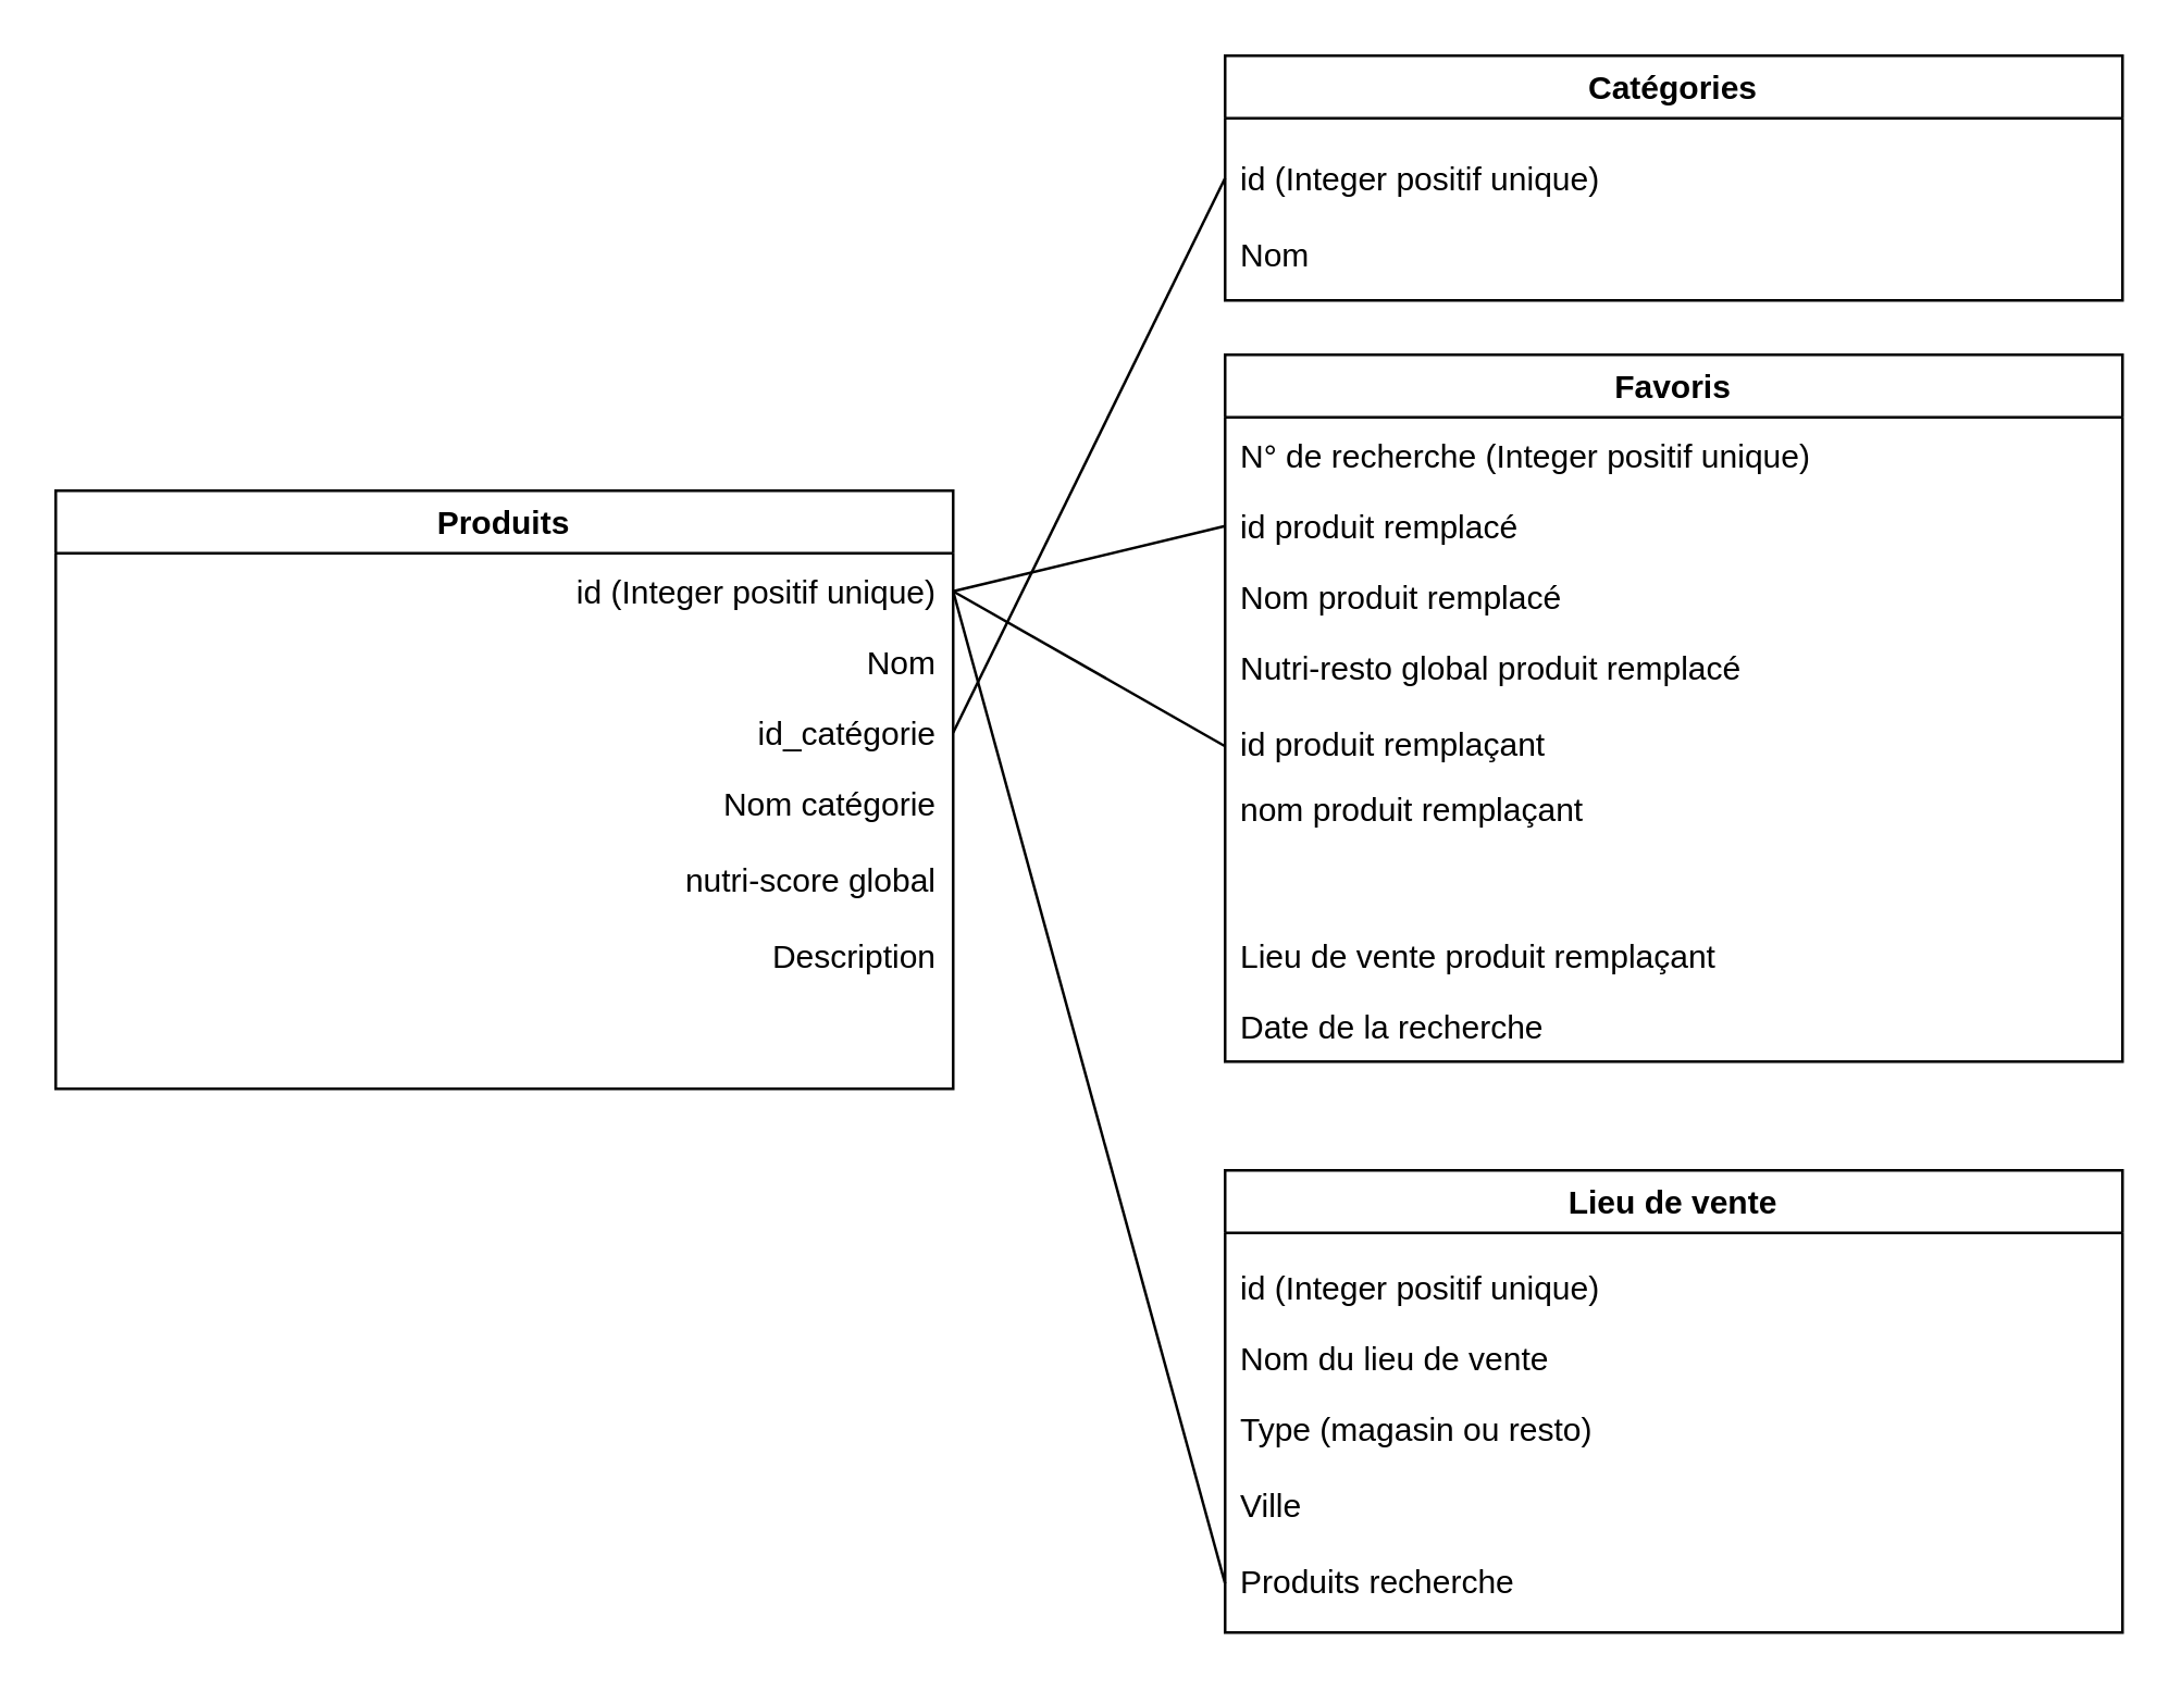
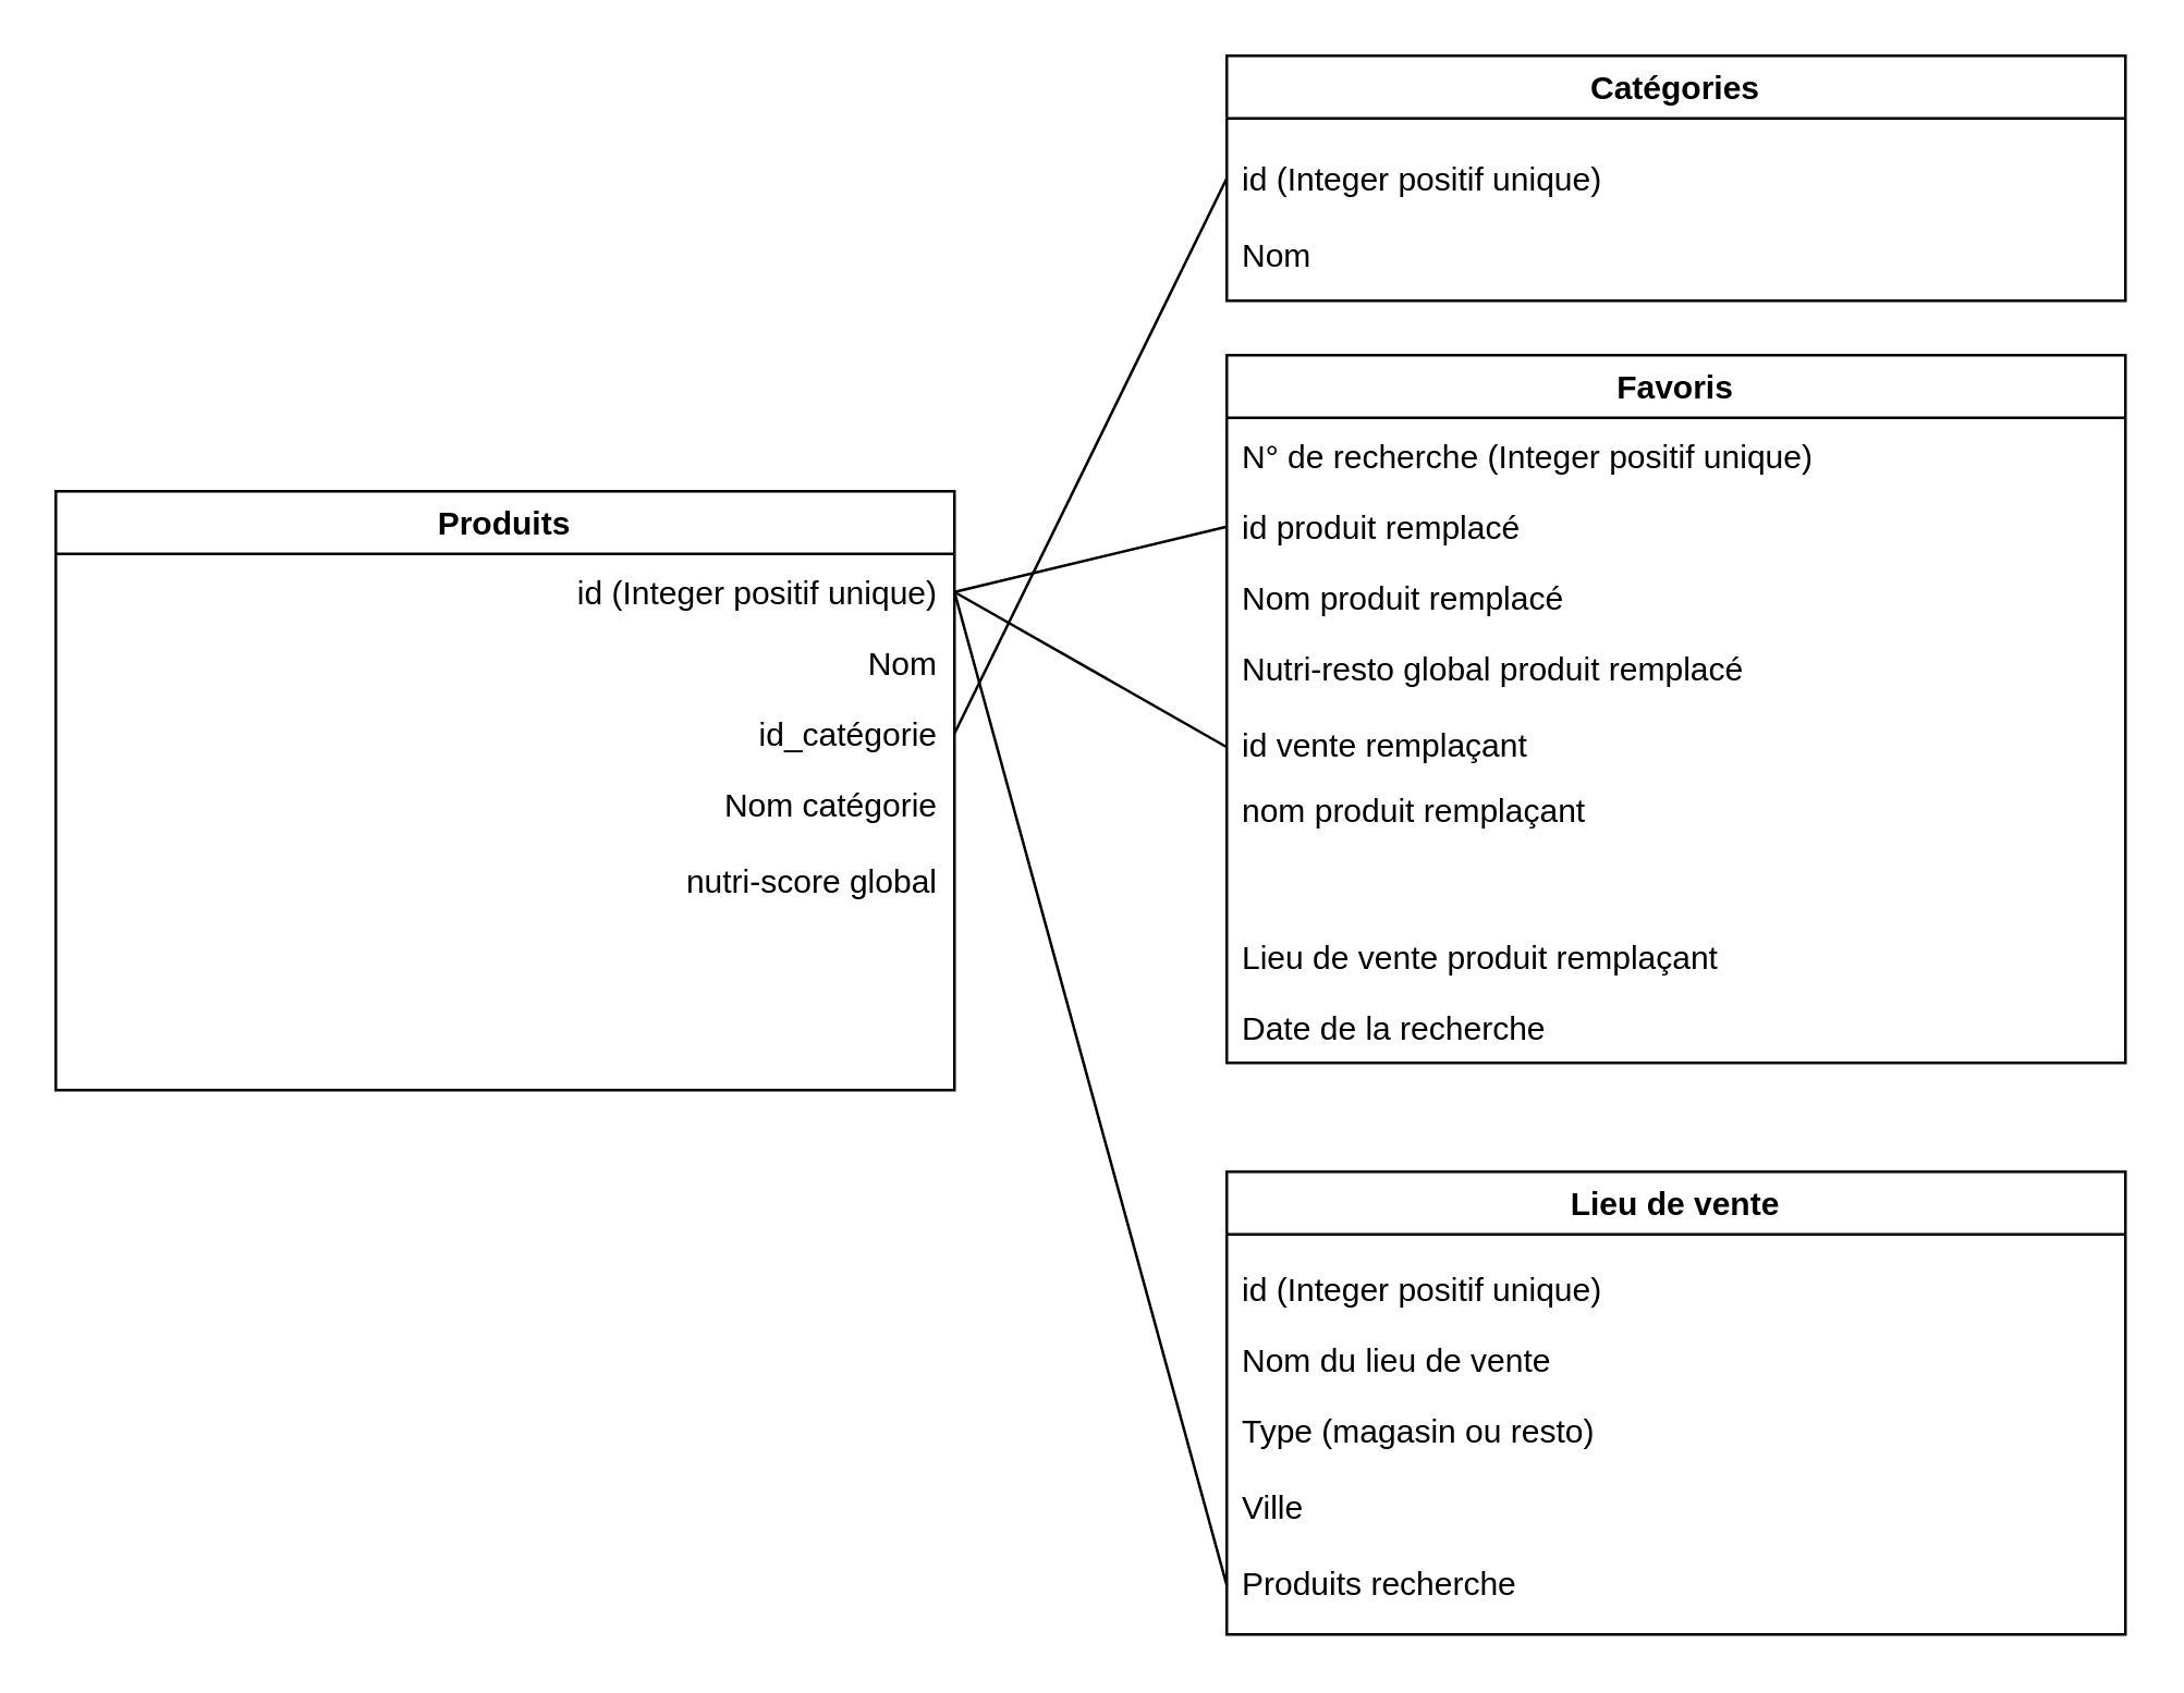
  <mxCell id="0" />
  <mxCell id="1" parent="0" />
  <mxCell id="2" value="Produits" style="swimlane;" vertex="1" parent="1"><mxGeometry x="20" y="180" width="330" height="220" as="geometry" /></mxCell>
  <mxCell id="3" value="Nom" style="text;strokeColor=none;fillColor=none;align=right;verticalAlign=top;spacingLeft=4;spacingRight=4;overflow=hidden;rotatable=0;points=[[0,0.5],[1,0.5]];portConstraint=eastwest;" vertex="1" parent="2"><mxGeometry y="50" width="330" height="26" as="geometry" /></mxCell>
  <mxCell id="4" value="id_catégorie" style="text;strokeColor=none;fillColor=none;align=right;verticalAlign=top;spacingLeft=4;spacingRight=4;overflow=hidden;rotatable=0;points=[[0,0.5],[1,0.5]];portConstraint=eastwest;" vertex="1" parent="2"><mxGeometry y="76" width="330" height="26" as="geometry" /></mxCell>
  <mxCell id="5" value="nutri-score global" style="text;strokeColor=none;fillColor=none;align=right;verticalAlign=top;spacingLeft=4;spacingRight=4;overflow=hidden;rotatable=0;points=[[0,0.5],[1,0.5]];portConstraint=eastwest;" vertex="1" parent="2"><mxGeometry y="130" width="330" height="28" as="geometry" /></mxCell>
  <mxCell id="6" value="id (Integer positif unique)" style="text;strokeColor=none;fillColor=none;align=right;verticalAlign=top;spacingLeft=4;spacingRight=4;overflow=hidden;rotatable=0;points=[[0,0.5],[1,0.5]];portConstraint=eastwest;" vertex="1" parent="2"><mxGeometry y="24" width="330" height="26" as="geometry" /></mxCell>
  <mxCell id="7" value="Nom catégorie" style="text;strokeColor=none;fillColor=none;align=right;verticalAlign=top;spacingLeft=4;spacingRight=4;overflow=hidden;rotatable=0;points=[[0,0.5],[1,0.5]];portConstraint=eastwest;" vertex="1" parent="2"><mxGeometry y="102" width="330" height="28" as="geometry" /></mxCell>
- <mxCell id="8" value="Description" style="text;strokeColor=none;fillColor=none;align=right;verticalAlign=top;spacingLeft=4;spacingRight=4;overflow=hidden;rotatable=0;points=[[0,0.5],[1,0.5]];portConstraint=eastwest;" vertex="1" parent="2"><mxGeometry y="158" width="330" height="28" as="geometry" /></mxCell>
  <mxCell id="9" value="Catégories" style="swimlane;" vertex="1" parent="1"><mxGeometry x="450" y="20" width="330" height="90" as="geometry" /></mxCell>
  <mxCell id="10" value="Nom" style="text;strokeColor=none;fillColor=none;align=left;verticalAlign=top;spacingLeft=4;spacingRight=4;overflow=hidden;rotatable=0;points=[[0,0.5],[1,0.5]];portConstraint=eastwest;" vertex="1" parent="9"><mxGeometry y="60" width="330" height="26" as="geometry" /></mxCell>
  <mxCell id="11" value="id (Integer positif unique)" style="text;strokeColor=none;fillColor=none;align=left;verticalAlign=top;spacingLeft=4;spacingRight=4;overflow=hidden;rotatable=0;points=[[0,0.5],[1,0.5]];portConstraint=eastwest;" vertex="1" parent="9"><mxGeometry y="32" width="330" height="26" as="geometry" /></mxCell>
  <mxCell id="12" value="Lieu de vente" style="swimlane;" vertex="1" parent="1"><mxGeometry x="450" y="430" width="330" height="170" as="geometry" /></mxCell>
  <mxCell id="13" value="Nom du lieu de vente" style="text;strokeColor=none;fillColor=none;align=left;verticalAlign=top;spacingLeft=4;spacingRight=4;overflow=hidden;rotatable=0;points=[[0,0.5],[1,0.5]];portConstraint=eastwest;" vertex="1" parent="12"><mxGeometry y="56" width="330" height="26" as="geometry" /></mxCell>
  <mxCell id="14" value="Type (magasin ou resto)" style="text;strokeColor=none;fillColor=none;align=left;verticalAlign=top;spacingLeft=4;spacingRight=4;overflow=hidden;rotatable=0;points=[[0,0.5],[1,0.5]];portConstraint=eastwest;" vertex="1" parent="12"><mxGeometry y="82" width="330" height="28" as="geometry" /></mxCell>
  <mxCell id="15" value="id (Integer positif unique)" style="text;strokeColor=none;fillColor=none;align=left;verticalAlign=top;spacingLeft=4;spacingRight=4;overflow=hidden;rotatable=0;points=[[0,0.5],[1,0.5]];portConstraint=eastwest;" vertex="1" parent="12"><mxGeometry y="30" width="330" height="26" as="geometry" /></mxCell>
  <mxCell id="16" value="Ville" style="text;strokeColor=none;fillColor=none;align=left;verticalAlign=top;spacingLeft=4;spacingRight=4;overflow=hidden;rotatable=0;points=[[0,0.5],[1,0.5]];portConstraint=eastwest;" vertex="1" parent="12"><mxGeometry y="110" width="330" height="28" as="geometry" /></mxCell>
  <mxCell id="17" value="Produits recherche" style="text;strokeColor=none;fillColor=none;align=left;verticalAlign=top;spacingLeft=4;spacingRight=4;overflow=hidden;rotatable=0;points=[[0,0.5],[1,0.5]];portConstraint=eastwest;" vertex="1" parent="12"><mxGeometry y="138" width="330" height="28" as="geometry" /></mxCell>
  <mxCell id="18" value="Favoris" style="swimlane;" vertex="1" parent="1"><mxGeometry x="450" y="130" width="330" height="260" as="geometry" /></mxCell>
  <mxCell id="19" value="Nom produit remplacé" style="text;strokeColor=none;fillColor=none;align=left;verticalAlign=top;spacingLeft=4;spacingRight=4;overflow=hidden;rotatable=0;points=[[0,0.5],[1,0.5]];portConstraint=eastwest;" vertex="1" parent="18"><mxGeometry y="76" width="330" height="26" as="geometry" /></mxCell>
- <mxCell id="20" value="id produit remplaçant" style="text;strokeColor=none;fillColor=none;align=left;verticalAlign=top;spacingLeft=4;spacingRight=4;overflow=hidden;rotatable=0;points=[[0,0.5],[1,0.5]];portConstraint=eastwest;" vertex="1" parent="18"><mxGeometry y="130" width="330" height="28" as="geometry" /></mxCell>
+ <mxCell id="20" value="id vente remplaçant" style="text;strokeColor=none;fillColor=none;align=left;verticalAlign=top;spacingLeft=4;spacingRight=4;overflow=hidden;rotatable=0;points=[[0,0.5],[1,0.5]];portConstraint=eastwest;" vertex="1" parent="18"><mxGeometry y="130" width="330" height="28" as="geometry" /></mxCell>
  <mxCell id="21" value="id produit remplacé" style="text;strokeColor=none;fillColor=none;align=left;verticalAlign=top;spacingLeft=4;spacingRight=4;overflow=hidden;rotatable=0;points=[[0,0.5],[1,0.5]];portConstraint=eastwest;" vertex="1" parent="18"><mxGeometry y="50" width="330" height="26" as="geometry" /></mxCell>
  <mxCell id="22" value="nom produit remplaçant" style="text;strokeColor=none;fillColor=none;align=left;verticalAlign=top;spacingLeft=4;spacingRight=4;overflow=hidden;rotatable=0;points=[[0,0.5],[1,0.5]];portConstraint=eastwest;" vertex="1" parent="18"><mxGeometry y="154" width="330" height="28" as="geometry" /></mxCell>
  <mxCell id="23" value="Nutri-resto global produit remplacé" style="text;strokeColor=none;fillColor=none;align=left;verticalAlign=top;spacingLeft=4;spacingRight=4;overflow=hidden;rotatable=0;points=[[0,0.5],[1,0.5]];portConstraint=eastwest;" vertex="1" parent="18"><mxGeometry y="102" width="330" height="26" as="geometry" /></mxCell>
  <mxCell id="24" value="Lieu de vente produit remplaçant" style="text;strokeColor=none;fillColor=none;align=left;verticalAlign=top;spacingLeft=4;spacingRight=4;overflow=hidden;rotatable=0;points=[[0,0.5],[1,0.5]];portConstraint=eastwest;" vertex="1" parent="18"><mxGeometry y="208" width="330" height="26" as="geometry" /></mxCell>
  <mxCell id="25" value="Date de la recherche" style="text;strokeColor=none;fillColor=none;align=left;verticalAlign=top;spacingLeft=4;spacingRight=4;overflow=hidden;rotatable=0;points=[[0,0.5],[1,0.5]];portConstraint=eastwest;" vertex="1" parent="18"><mxGeometry y="234" width="330" height="26" as="geometry" /></mxCell>
  <mxCell id="26" value="N° de recherche (Integer positif unique)" style="text;strokeColor=none;fillColor=none;align=left;verticalAlign=top;spacingLeft=4;spacingRight=4;overflow=hidden;rotatable=0;points=[[0,0.5],[1,0.5]];portConstraint=eastwest;" vertex="1" parent="18"><mxGeometry y="24" width="330" height="26" as="geometry" /></mxCell>
  <mxCell id="27" style="rounded=0;orthogonalLoop=1;jettySize=auto;html=1;entryX=0;entryY=0.5;entryDx=0;entryDy=0;elbow=vertical;exitX=1;exitY=0.5;exitDx=0;exitDy=0;endArrow=none;endFill=0;" edge="1" parent="1" source="4" target="11"><mxGeometry relative="1" as="geometry" /></mxCell>
  <mxCell id="28" style="edgeStyle=none;rounded=0;orthogonalLoop=1;jettySize=auto;html=1;entryX=0;entryY=0.5;entryDx=0;entryDy=0;endArrow=none;endFill=0;exitX=1;exitY=0.5;exitDx=0;exitDy=0;" edge="1" parent="1" source="6" target="21"><mxGeometry relative="1" as="geometry" /></mxCell>
  <mxCell id="29" style="edgeStyle=none;rounded=0;orthogonalLoop=1;jettySize=auto;html=1;entryX=0;entryY=0.5;entryDx=0;entryDy=0;endArrow=none;endFill=0;exitX=1;exitY=0.5;exitDx=0;exitDy=0;" edge="1" parent="1" source="6" target="20"><mxGeometry relative="1" as="geometry" /></mxCell>
  <mxCell id="30" style="rounded=0;orthogonalLoop=1;jettySize=auto;html=1;entryX=0;entryY=0.5;entryDx=0;entryDy=0;endArrow=none;endFill=0;exitX=1;exitY=0.5;exitDx=0;exitDy=0;" edge="1" parent="1" source="6" target="17"><mxGeometry relative="1" as="geometry"><mxPoint x="360" y="77" as="sourcePoint" /></mxGeometry></mxCell>
